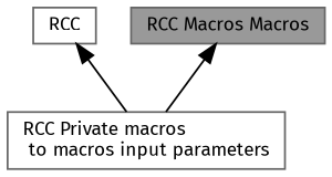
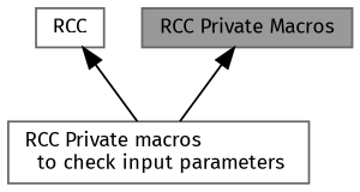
  digraph {
    fontname="Fira Sans"
    rankdir=TB
    node [color=grey40 fillcolor=white fontname="Fira Sans" fontsize=10 shape=box style=filled]
    edge [dir=back fontname="Fira Sans" fontsize=10 labelfontname=Helvetica labelfontsize=10 shape=plaintext style=solid]
    n1 [height=0.2 label=RCC width=0.4]
-   n2 [height=0.2 label="RCC Private macros\l to macros input parameters" width=0.4]
-   n3 [color=gray40 fillcolor=grey60 fontcolor=black height=0.2 label="RCC Macros Macros" width=0.4]
+   n2 [height=0.2 label="RCC Private macros\l to check input parameters" width=0.4]
+   n3 [color=gray40 fillcolor=grey60 fontcolor=black height=0.2 label="RCC Private Macros" width=0.4]
    n1 -> n2
    n3 -> n2
  }
